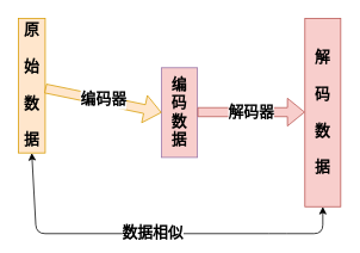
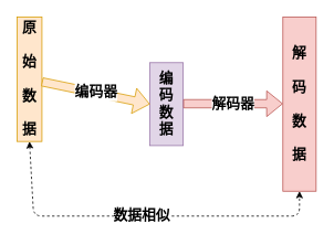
  <mxCell id="0" />
  <mxCell id="1" parent="0" />
  <mxCell id="2" value="原&lt;br&gt;&lt;br&gt;始&lt;br&gt;&lt;br&gt;数&lt;br&gt;&lt;br&gt;据" style="rounded=0;whiteSpace=wrap;html=1;fontStyle=1;fontSize=17;fillColor=#ffe6cc;strokeColor=#d79b00;" vertex="1" parent="1"><mxGeometry x="20" y="20" width="30" height="150" as="geometry" /></mxCell>
- <mxCell id="3" value="编&lt;br&gt;码&lt;br&gt;数&lt;br&gt;据" style="rounded=0;whiteSpace=wrap;html=1;fontStyle=1;fontSize=17;fillColor=#f8cecc;strokeColor=#9673a6;" vertex="1" parent="1"><mxGeometry x="180" y="75" width="40" height="100" as="geometry" /></mxCell>
+ <mxCell id="3" value="编&lt;br&gt;码&lt;br&gt;数&lt;br&gt;据" style="rounded=0;whiteSpace=wrap;html=1;fontStyle=1;fontSize=17;fillColor=#e1d5e7;strokeColor=#9673a6;" vertex="1" parent="1"><mxGeometry x="180" y="75" width="40" height="100" as="geometry" /></mxCell>
  <mxCell id="4" value="解&lt;br&gt;&lt;br&gt;码&lt;br&gt;&lt;br&gt;数&lt;br&gt;&lt;br&gt;据" style="rounded=0;whiteSpace=wrap;html=1;fontStyle=1;fontSize=17;fillColor=#f8cecc;strokeColor=#b85450;" vertex="1" parent="1"><mxGeometry x="340" y="20" width="40" height="210" as="geometry" /></mxCell>
  <mxCell id="5" value="编码器" style="shape=flexArrow;endArrow=classic;html=1;fontSize=17;entryX=0;entryY=0.5;entryDx=0;entryDy=0;fillColor=#ffe6cc;strokeColor=#d79b00;fontStyle=1" edge="1" parent="1" source="2" target="3"><mxGeometry width="50" height="50" relative="1" as="geometry"><mxPoint x="330" y="200" as="sourcePoint" /><mxPoint x="380" y="150" as="targetPoint" /></mxGeometry></mxCell>
  <mxCell id="6" value="解码器" style="shape=flexArrow;endArrow=classic;html=1;fontSize=17;entryX=0;entryY=0.5;entryDx=0;entryDy=0;fillColor=#f8cecc;strokeColor=#b85450;fontStyle=1" edge="1" parent="1"><mxGeometry width="50" height="50" relative="1" as="geometry"><mxPoint x="220" y="124.5" as="sourcePoint" /><mxPoint x="340" y="124.5" as="targetPoint" /></mxGeometry></mxCell>
- <mxCell id="7" value="&lt;b&gt;数据相似&lt;/b&gt;" style="endArrow=classic;startArrow=classic;html=1;fontSize=17;exitX=0.5;exitY=1;exitDx=0;exitDy=0;entryX=0.5;entryY=1;entryDx=0;entryDy=0;" edge="1" parent="1" source="2" target="4"><mxGeometry width="50" height="50" relative="1" as="geometry"><mxPoint x="330" y="300" as="sourcePoint" /><mxPoint x="380" y="250" as="targetPoint" /><Array as="points"><mxPoint x="40" y="260" /><mxPoint x="310" y="260" /><mxPoint x="360" y="260" /></Array></mxGeometry></mxCell>
+ <mxCell id="7" value="&lt;b&gt;数据相似&lt;/b&gt;" style="endArrow=classic;startArrow=classic;html=1;fontSize=17;exitX=0.5;exitY=1;exitDx=0;exitDy=0;entryX=0.5;entryY=1;entryDx=0;entryDy=0;dashed=1;" edge="1" parent="1" source="2" target="4"><mxGeometry width="50" height="50" relative="1" as="geometry"><mxPoint x="330" y="300" as="sourcePoint" /><mxPoint x="380" y="250" as="targetPoint" /><Array as="points"><mxPoint x="40" y="260" /><mxPoint x="310" y="260" /><mxPoint x="360" y="260" /></Array></mxGeometry></mxCell>
